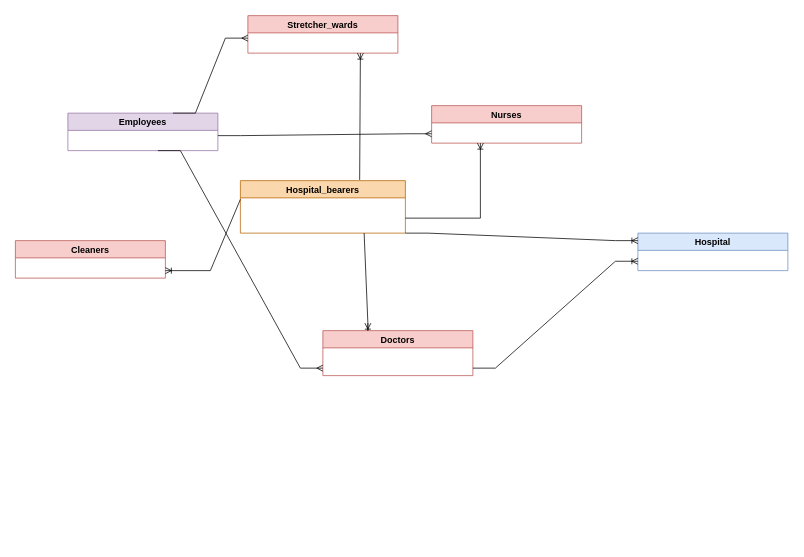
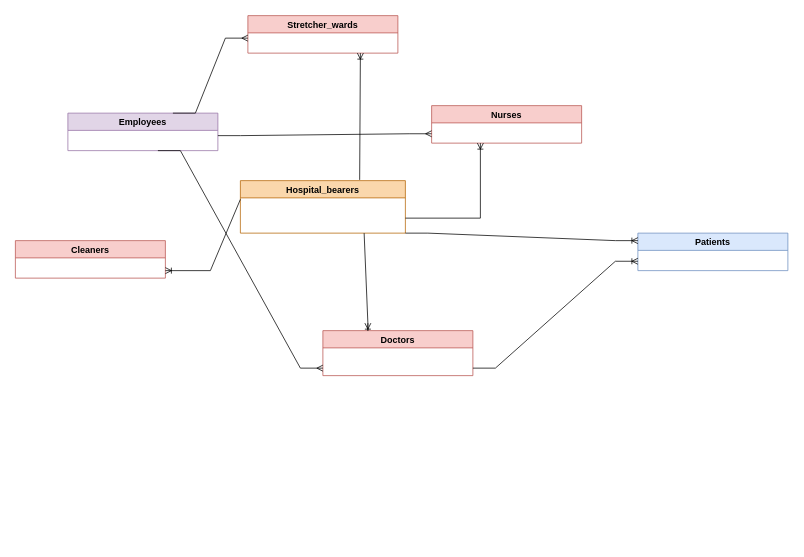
  <mxCell id="0" />
  <mxCell id="1" parent="0" />
  <mxCell id="2" value="Doctors" style="swimlane;fillColor=#f8cecc;strokeColor=#b85450;" vertex="1" parent="1"><mxGeometry x="430" y="440" width="200" height="60" as="geometry" /></mxCell>
  <mxCell id="3" value="Nurses" style="swimlane;fillColor=#f8cecc;strokeColor=#b85450;" vertex="1" parent="1"><mxGeometry x="575" y="140" width="200" height="50" as="geometry" /></mxCell>
  <mxCell id="4" value="Employees" style="swimlane;fillColor=#e1d5e7;strokeColor=#9673a6;" vertex="1" parent="1"><mxGeometry x="90" y="150" width="200" height="50" as="geometry" /></mxCell>
- <mxCell id="5" value="Hospital" style="swimlane;fillColor=#dae8fc;strokeColor=#6c8ebf;" vertex="1" parent="1"><mxGeometry x="850" y="310" width="200" height="50" as="geometry" /></mxCell>
+ <mxCell id="5" value="Patients" style="swimlane;fillColor=#dae8fc;strokeColor=#6c8ebf;" vertex="1" parent="1"><mxGeometry x="850" y="310" width="200" height="50" as="geometry" /></mxCell>
  <mxCell id="6" value="Stretcher_wards" style="swimlane;fillColor=#f8cecc;strokeColor=#b85450;" vertex="1" parent="1"><mxGeometry x="330" width="200" height="50" as="geometry" y="20" /></mxCell>
  <mxCell id="7" value="Hospital_bearers" style="swimlane;fillColor=#fad7ac;strokeColor=#b46504;" vertex="1" parent="1"><mxGeometry x="320" y="240" width="220" height="70" as="geometry" /></mxCell>
  <mxCell id="8" value="Cleaners" style="swimlane;fillColor=#f8cecc;strokeColor=#b85450;" vertex="1" parent="1"><mxGeometry x="20" y="320" width="200" height="50" as="geometry" /></mxCell>
  <mxCell id="9" value="" style="edgeStyle=entityRelationEdgeStyle;fontSize=12;html=1;endArrow=ERmany;rounded=0;" edge="1" parent="1"><mxGeometry width="100" height="100" relative="1" as="geometry"><mxPoint x="210" y="200" as="sourcePoint" /><mxPoint x="430" y="490" as="targetPoint" /><Array as="points"><mxPoint x="230" y="720" /><mxPoint x="280" y="350" /><mxPoint x="410" y="540" /><mxPoint x="400" y="580" /></Array></mxGeometry></mxCell>
  <mxCell id="10" value="" style="edgeStyle=entityRelationEdgeStyle;fontSize=12;html=1;endArrow=ERmany;rounded=0;" edge="1" parent="1"><mxGeometry width="100" height="100" relative="1" as="geometry"><mxPoint x="230" y="150" as="sourcePoint" /><mxPoint x="330" y="50" as="targetPoint" /><Array as="points"><mxPoint x="70" y="40" /></Array></mxGeometry></mxCell>
  <mxCell id="11" value="" style="edgeStyle=entityRelationEdgeStyle;fontSize=12;html=1;endArrow=ERmany;rounded=0;entryX=0;entryY=0.75;entryDx=0;entryDy=0;" edge="1" parent="1" target="3"><mxGeometry width="100" height="100" relative="1" as="geometry"><mxPoint x="290" y="180" as="sourcePoint" /><mxPoint x="510" y="470" as="targetPoint" /><Array as="points"><mxPoint x="310" y="700" /><mxPoint x="360" y="330" /><mxPoint x="440" y="200" /><mxPoint x="490" y="520" /><mxPoint x="480" y="560" /></Array></mxGeometry></mxCell>
  <mxCell id="12" value="" style="fontSize=12;html=1;endArrow=ERoneToMany;rounded=0;entryX=1;entryY=0.5;entryDx=0;entryDy=0;" edge="1" parent="1"><mxGeometry width="100" height="100" relative="1" as="geometry"><mxPoint x="320" y="265" as="sourcePoint" /><mxPoint x="220" y="360" as="targetPoint" /><Array as="points"><mxPoint x="280" y="360" /></Array></mxGeometry></mxCell>
  <mxCell id="13" value="" style="fontSize=12;html=1;endArrow=ERoneToMany;rounded=0;exitX=0.75;exitY=1;exitDx=0;exitDy=0;" edge="1" parent="1" source="7"><mxGeometry width="100" height="100" relative="1" as="geometry"><mxPoint x="460" y="420" as="sourcePoint" /><mxPoint x="490" y="430" as="targetPoint" /><Array as="points"><mxPoint x="490" y="430" /><mxPoint x="490" y="440" /></Array></mxGeometry></mxCell>
  <mxCell id="14" value="" style="fontSize=12;html=1;endArrow=ERoneToMany;rounded=0;exitX=0.723;exitY=-0.014;exitDx=0;exitDy=0;exitPerimeter=0;" edge="1" parent="1" source="7"><mxGeometry width="100" height="100" relative="1" as="geometry"><mxPoint x="480" y="230" as="sourcePoint" /><mxPoint x="480" y="70" as="targetPoint" /></mxGeometry></mxCell>
  <mxCell id="15" value="" style="fontSize=12;html=1;endArrow=ERoneToMany;rounded=0;" edge="1" parent="1"><mxGeometry width="100" height="100" relative="1" as="geometry"><mxPoint x="540" y="290" as="sourcePoint" /><mxPoint x="640" y="190" as="targetPoint" /><Array as="points"><mxPoint x="640" y="290" /></Array></mxGeometry></mxCell>
  <mxCell id="16" value="" style="edgeStyle=entityRelationEdgeStyle;fontSize=12;html=1;endArrow=ERoneToMany;rounded=0;exitX=1;exitY=1;exitDx=0;exitDy=0;" edge="1" parent="1" source="7"><mxGeometry width="100" height="100" relative="1" as="geometry"><mxPoint x="750" y="420" as="sourcePoint" /><mxPoint x="850" y="320" as="targetPoint" /><Array as="points"><mxPoint x="940" y="380" /></Array></mxGeometry></mxCell>
  <mxCell id="17" value="" style="edgeStyle=entityRelationEdgeStyle;fontSize=12;html=1;endArrow=ERoneToMany;rounded=0;entryX=0;entryY=0.75;entryDx=0;entryDy=0;" edge="1" parent="1" target="5"><mxGeometry width="100" height="100" relative="1" as="geometry"><mxPoint x="630" y="490" as="sourcePoint" /><mxPoint x="730" y="390" as="targetPoint" /><Array as="points"><mxPoint x="910" y="600" /></Array></mxGeometry></mxCell>
